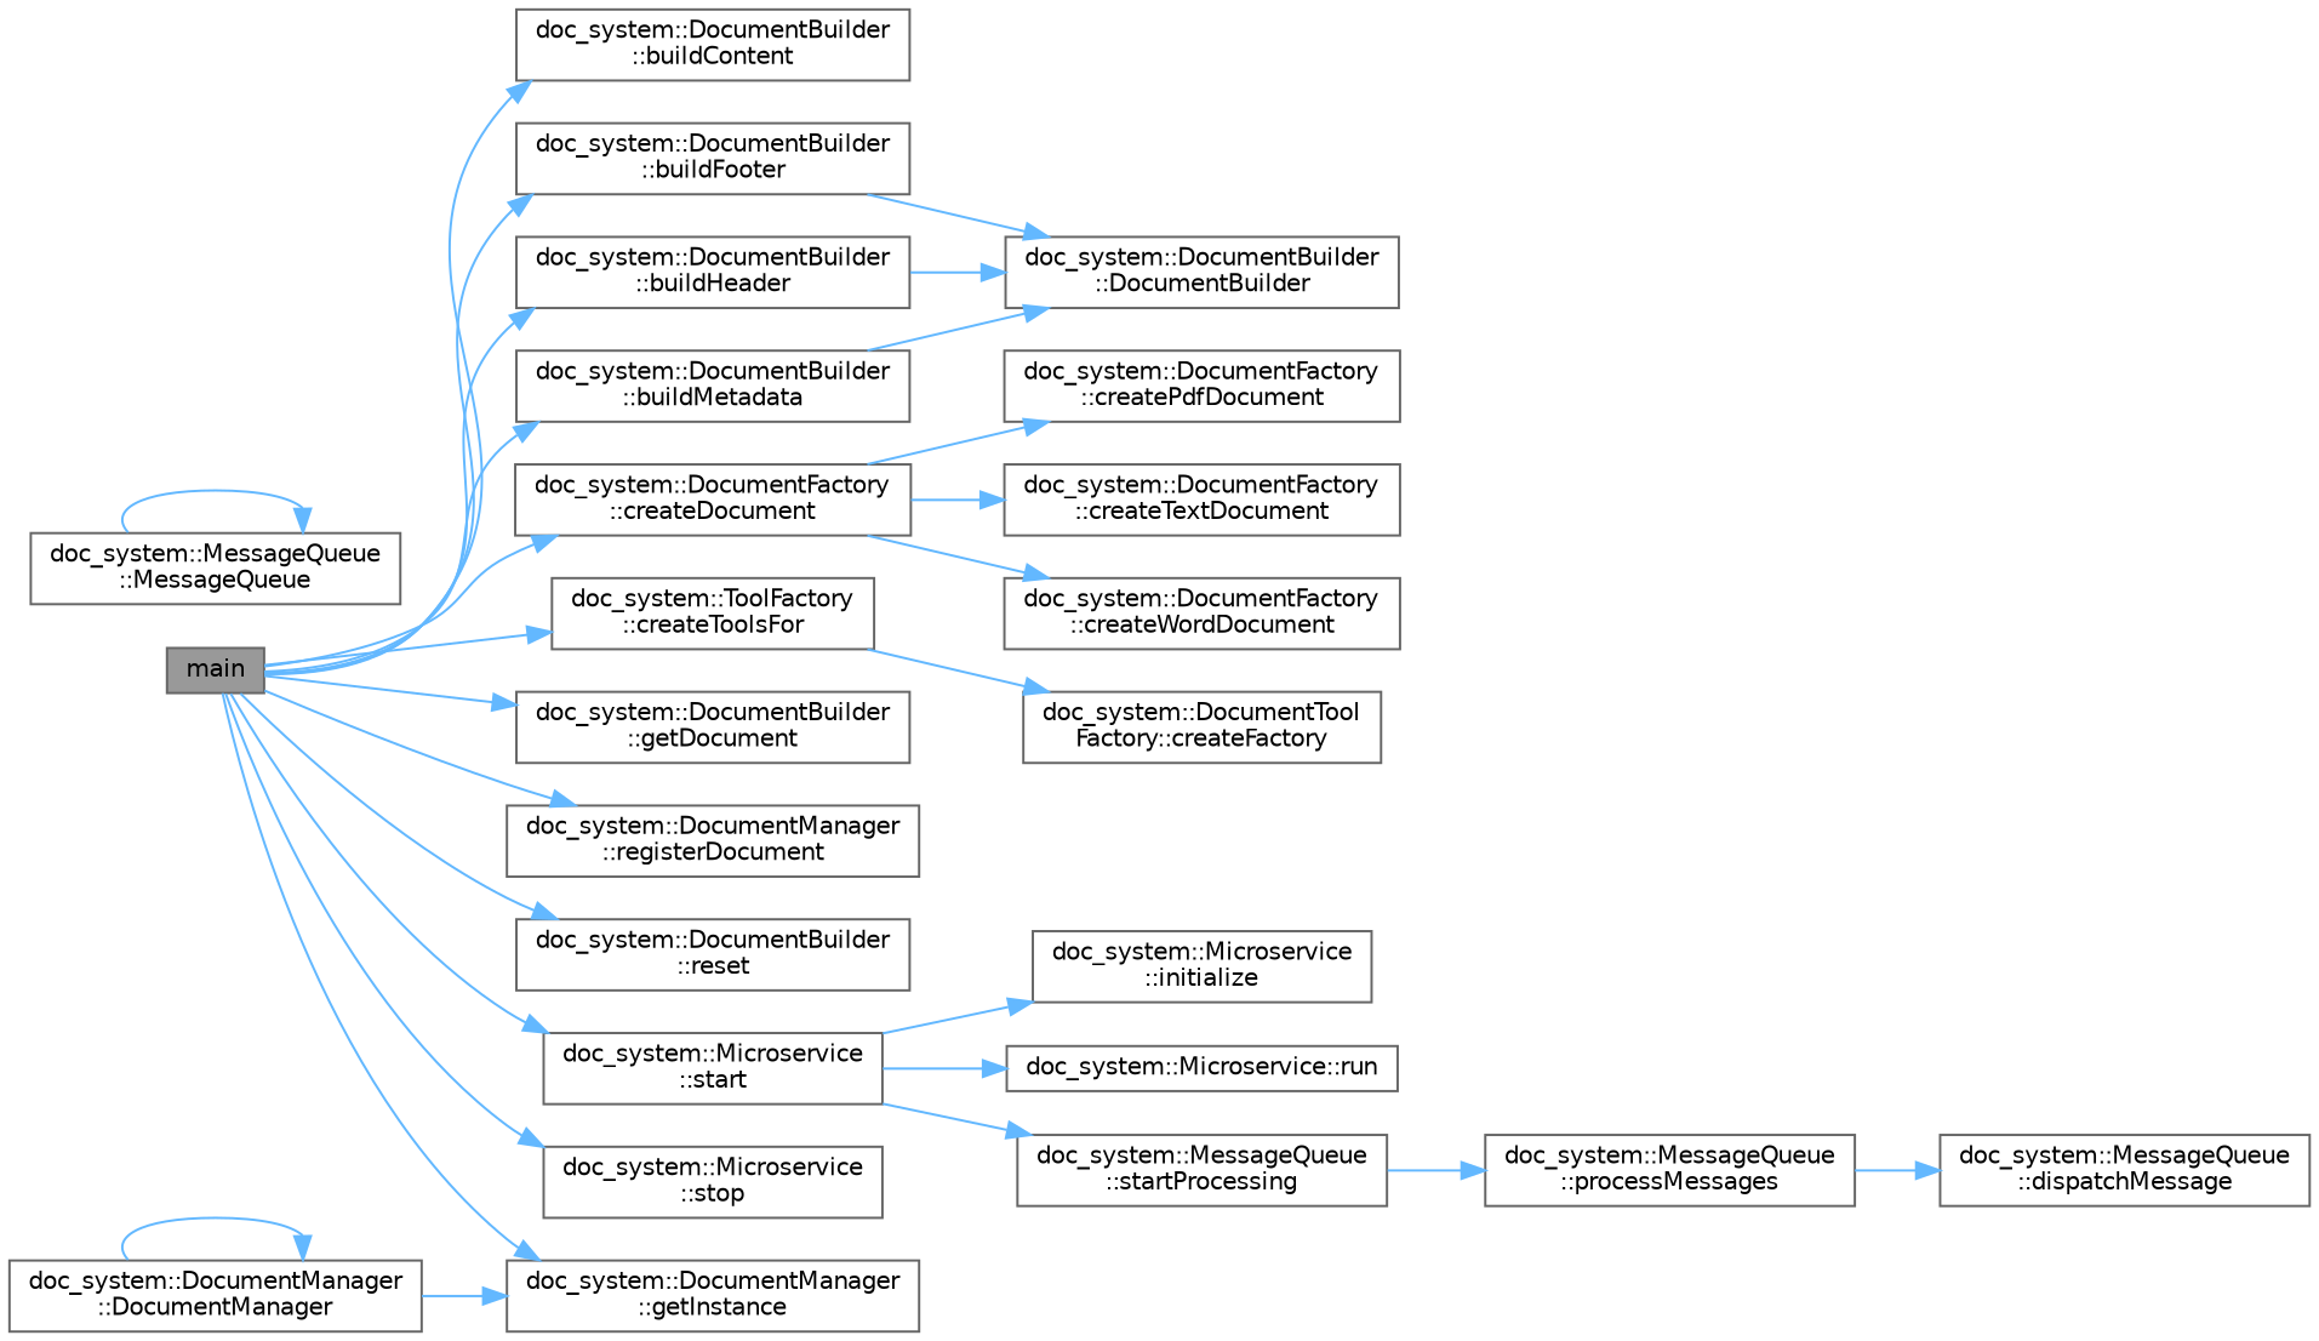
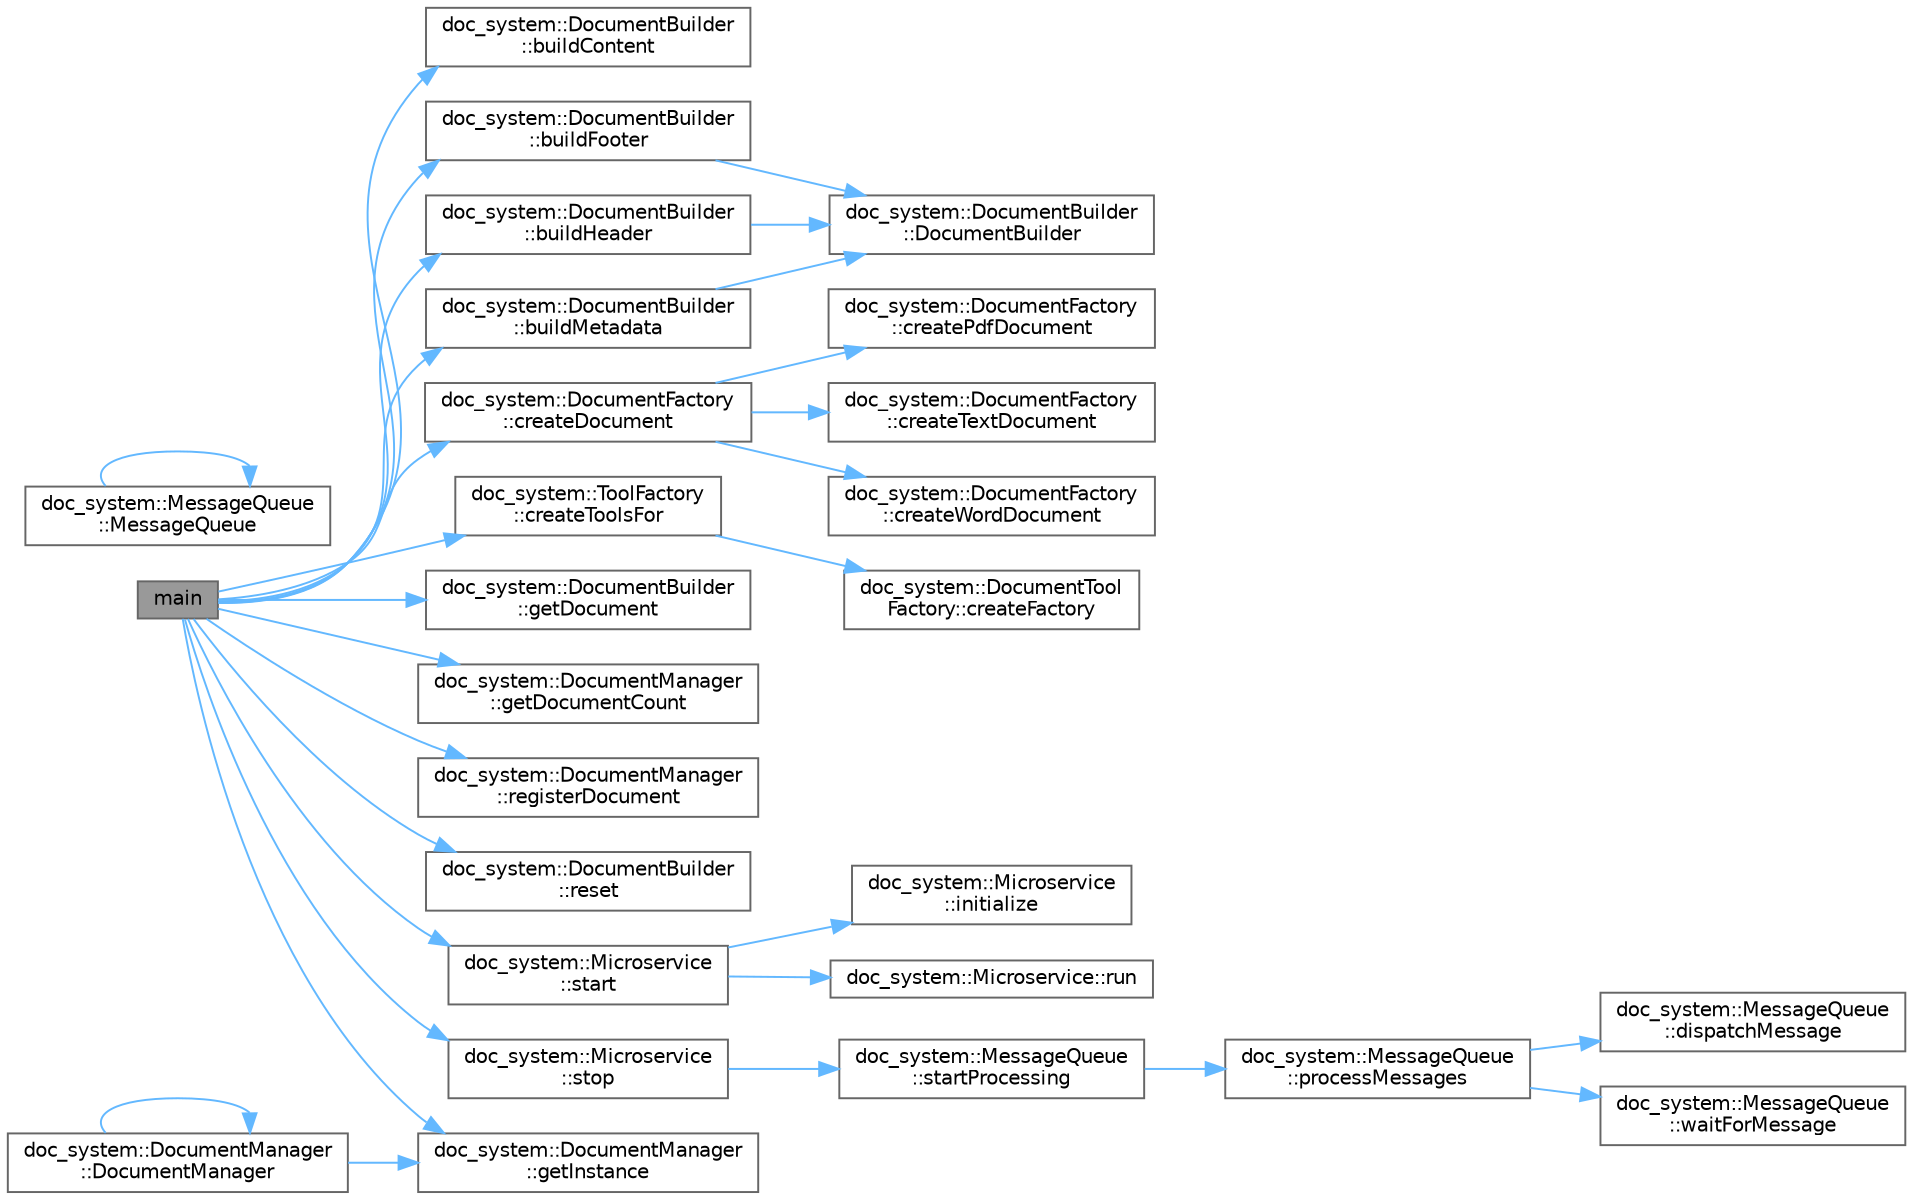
  digraph {
    rankdir=LR
    node [color=grey40 fillcolor=white fontname=Helvetica fontsize=10 shape=box style=filled]
    edge [color=steelblue1 fontname=Helvetica fontsize=10 labelfontname=Helvetica labelfontsize=10 style=solid]
    n1 [color=gray40 fillcolor=grey60 fontcolor=black height=0.2 label=main width=0.4]
    n2 [height=0.2 label="doc_system::DocumentBuilder\l::buildContent" width=0.4]
    n3 [height=0.2 label="doc_system::DocumentBuilder\l::buildFooter" width=0.4]
    n4 [height=0.2 label="doc_system::DocumentBuilder\l::buildHeader" width=0.4]
    n5 [height=0.2 label="doc_system::DocumentBuilder\l::buildMetadata" width=0.4]
    n6 [height=0.2 label="doc_system::DocumentFactory\l::createDocument" width=0.4]
    n7 [height=0.2 label="doc_system::ToolFactory\l::createToolsFor" width=0.4]
    n8 [height=0.2 label="doc_system::DocumentBuilder\l::getDocument" width=0.4]
+   n9 [height=0.2 label="doc_system::DocumentManager\l::getDocumentCount" width=0.4]
    n10 [height=0.2 label="doc_system::DocumentManager\l::getInstance" width=0.4]
    n11 [height=0.2 label="doc_system::DocumentManager\l::registerDocument" width=0.4]
    n12 [height=0.2 label="doc_system::DocumentBuilder\l::reset" width=0.4]
    n13 [height=0.2 label="doc_system::Microservice\l::start" width=0.4]
    n14 [height=0.2 label="doc_system::Microservice\l::stop" width=0.4]
    n15 [height=0.2 label="doc_system::DocumentBuilder\l::DocumentBuilder" width=0.4]
    n16 [height=0.2 label="doc_system::DocumentFactory\l::createPdfDocument" width=0.4]
    n17 [height=0.2 label="doc_system::DocumentFactory\l::createTextDocument" width=0.4]
    n18 [height=0.2 label="doc_system::DocumentFactory\l::createWordDocument" width=0.4]
    n19 [height=0.2 label="doc_system::DocumentTool\lFactory::createFactory" width=0.4]
    n20 [height=0.2 label="doc_system::Microservice\l::initialize" width=0.4]
    n21 [height=0.2 label="doc_system::Microservice::run" width=0.4]
    n22 [height=0.2 label="doc_system::MessageQueue\l::startProcessing" width=0.4]
    n23 [height=0.2 label="doc_system::DocumentManager\l::DocumentManager" width=0.4]
    n24 [height=0.2 label="doc_system::MessageQueue\l::MessageQueue" width=0.4]
    n25 [height=0.2 label="doc_system::MessageQueue\l::processMessages" width=0.4]
    n26 [height=0.2 label="doc_system::MessageQueue\l::dispatchMessage" width=0.4]
+   n27 [height=0.2 label="doc_system::MessageQueue\l::waitForMessage" width=0.4]
    n1 -> n2
    n1 -> n3
    n1 -> n4
    n1 -> n5
    n1 -> n6
    n1 -> n7
    n1 -> n8
+   n1 -> n9
    n1 -> n10
    n1 -> n11
    n1 -> n12
    n1 -> n13
    n1 -> n14
    n3 -> n15
    n4 -> n15
    n5 -> n15
    n6 -> n16
    n6 -> n17
    n6 -> n18
    n7 -> n19
    n13 -> n20
    n13 -> n21
-   n13 -> n22
+   n14 -> n22
    n22 -> n25
    n23 -> n10
    n23 -> n23
    n24 -> n24
    n25 -> n26
+   n25 -> n27
  }
